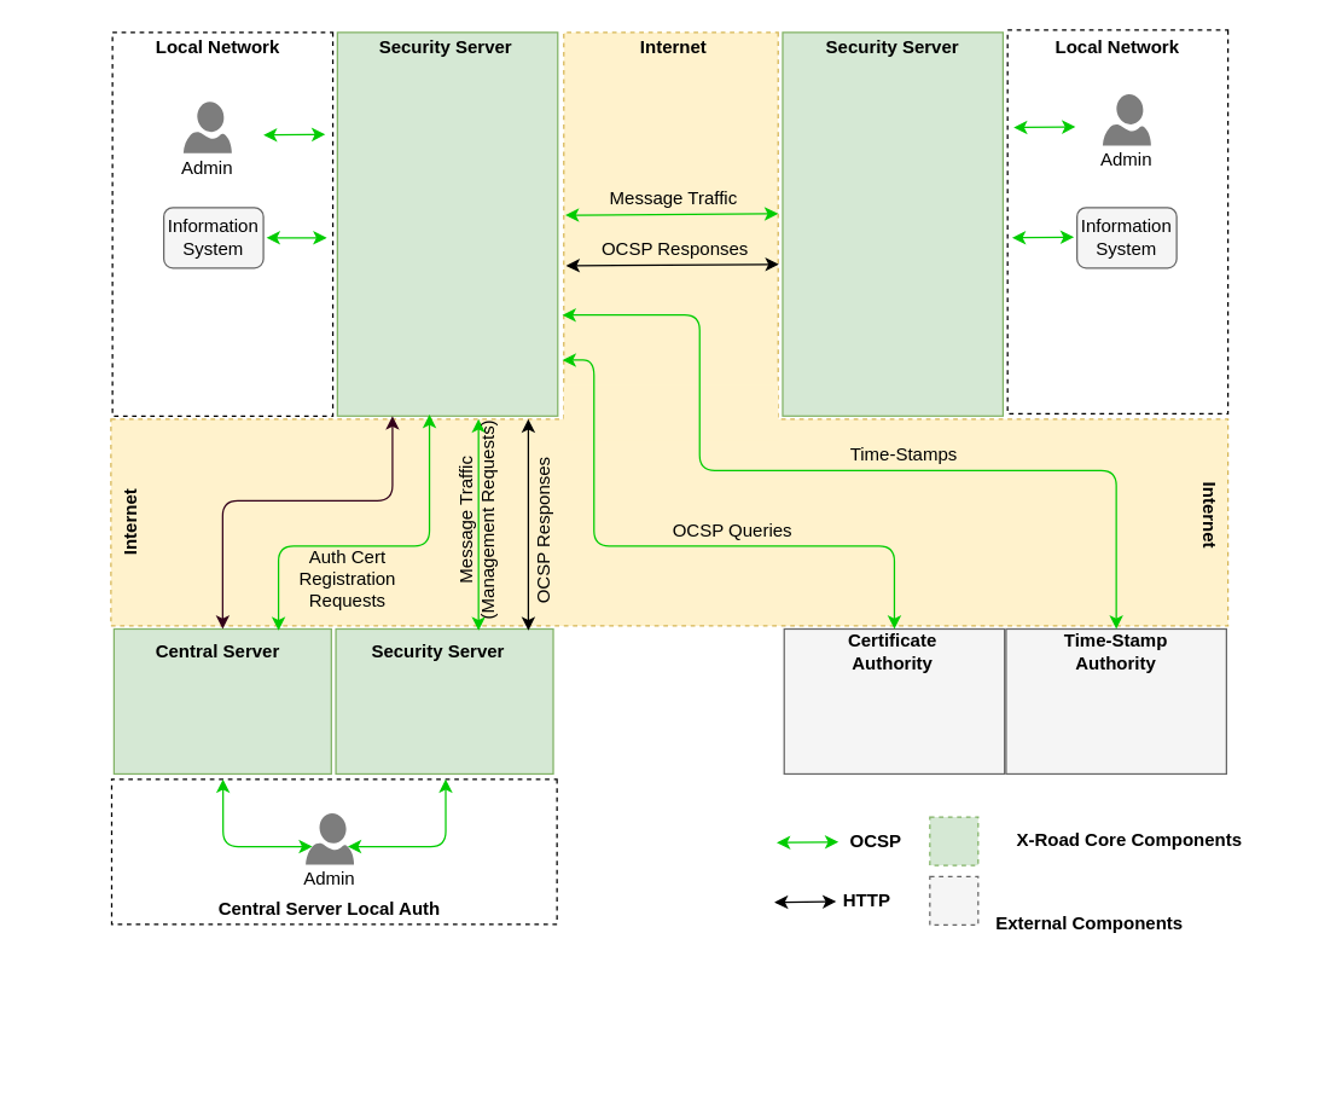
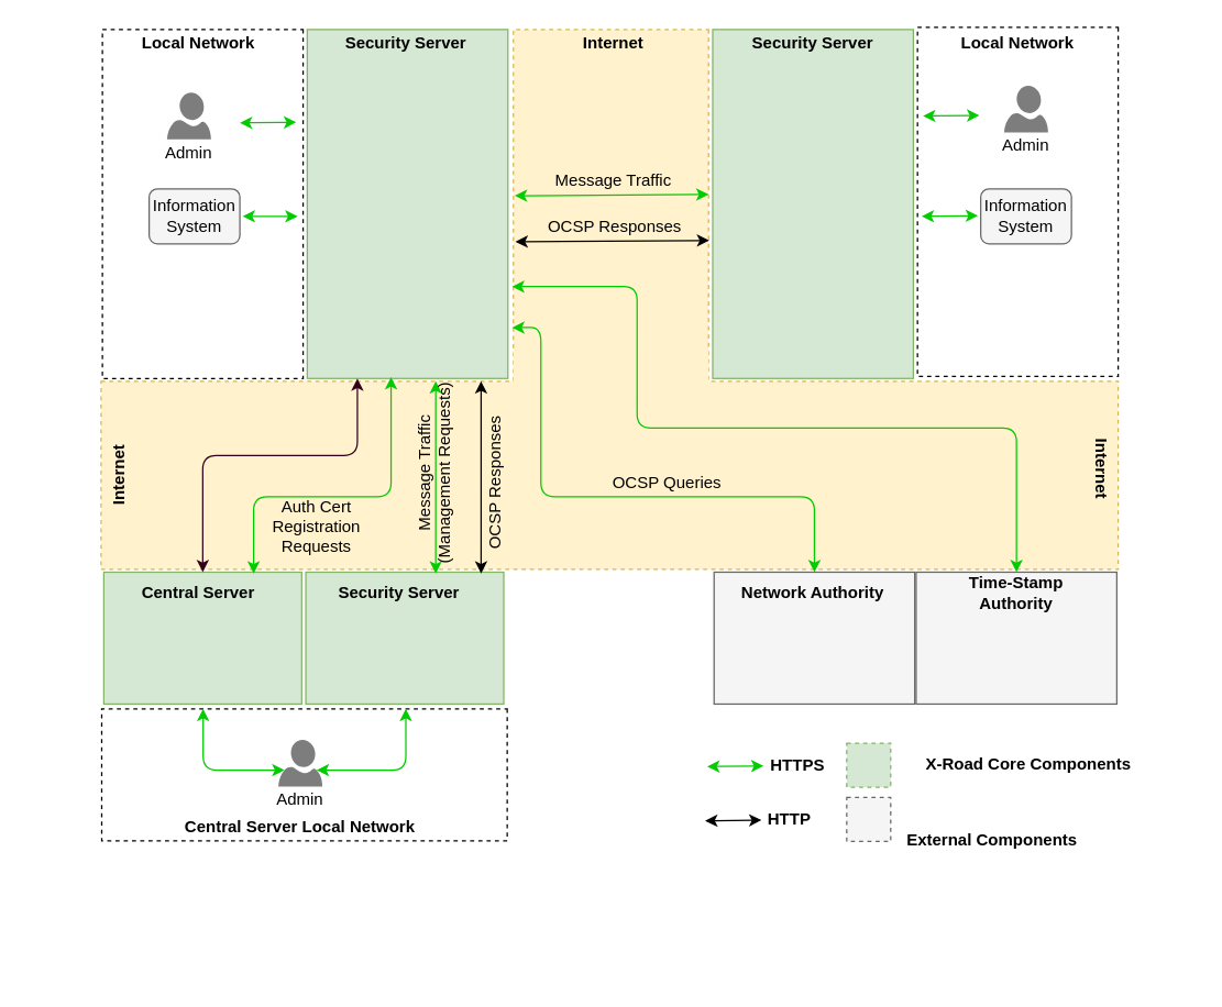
  <mxCell id="0" />
  <mxCell id="1" parent="0" />
  <mxCell id="2" value="" style="rounded=0;whiteSpace=wrap;html=1;glass=0;dashed=1;rotation=90;" parent="1" vertex="1"><mxGeometry x="20" y="75" width="254" height="146" as="geometry" /></mxCell>
  <mxCell id="3" value="" style="rounded=0;whiteSpace=wrap;html=1;glass=0;rotation=90;fillColor=#d5e8d4;strokeColor=#82b366;gradientColor=none;" parent="1" vertex="1"><mxGeometry x="169" y="75" width="254" height="146" as="geometry" /></mxCell>
  <mxCell id="4" value="" style="rounded=0;whiteSpace=wrap;html=1;glass=0;dashed=1;fillColor=#fff2cc;rotation=90;strokeColor=#d6b656;" parent="1" vertex="1"><mxGeometry x="306" y="88" width="276" height="142" as="geometry" /></mxCell>
  <mxCell id="5" value="Local Network" style="text;html=1;strokeColor=none;fillColor=none;align=center;verticalAlign=middle;whiteSpace=wrap;rounded=0;glass=0;fontStyle=1" parent="1" vertex="1"><mxGeometry x="89" y="21" width="110" height="20" as="geometry" /></mxCell>
  <mxCell id="6" value="Security Server" style="text;html=1;strokeColor=none;fillColor=none;align=center;verticalAlign=middle;whiteSpace=wrap;rounded=0;glass=0;fontStyle=1" parent="1" vertex="1"><mxGeometry x="240" y="21" width="110" height="20" as="geometry" /></mxCell>
  <mxCell id="7" value="Internet" style="text;html=1;strokeColor=none;fillColor=none;align=center;verticalAlign=middle;whiteSpace=wrap;rounded=0;glass=0;fontStyle=1" parent="1" vertex="1"><mxGeometry x="391" y="21" width="110" height="20" as="geometry" /></mxCell>
  <mxCell id="8" value="" style="shadow=0;dashed=0;html=1;strokeColor=none;labelPosition=center;verticalLabelPosition=bottom;verticalAlign=top;align=center;shape=mxgraph.azure.user;fillColor=#7D7D7D;glass=0;" parent="1" vertex="1"><mxGeometry x="121" y="67" width="32" height="34" as="geometry" /></mxCell>
  <mxCell id="9" value="Information System" style="rounded=1;whiteSpace=wrap;html=1;glass=0;strokeColor=#666666;fillColor=#f5f5f5;gradientColor=none;" parent="1" vertex="1"><mxGeometry x="108" y="137" width="66" height="40" as="geometry" /></mxCell>
  <mxCell id="10" value="" style="rounded=0;whiteSpace=wrap;html=1;glass=0;rotation=90;fillColor=#d5e8d4;strokeColor=#82b366;gradientColor=none;" parent="1" vertex="1"><mxGeometry x="464" y="75" width="254" height="146" as="geometry" /></mxCell>
  <mxCell id="11" value="Security Server" style="text;html=1;strokeColor=none;fillColor=none;align=center;verticalAlign=middle;whiteSpace=wrap;rounded=0;glass=0;fontStyle=1" parent="1" vertex="1"><mxGeometry x="536" y="21" width="110" height="20" as="geometry" /></mxCell>
  <mxCell id="12" value="" style="rounded=0;whiteSpace=wrap;html=1;glass=0;dashed=1;rotation=90;" parent="1" vertex="1"><mxGeometry x="613" y="73.5" width="254" height="146" as="geometry" /></mxCell>
  <mxCell id="13" value="Local Network" style="text;html=1;strokeColor=none;fillColor=none;align=center;verticalAlign=middle;whiteSpace=wrap;rounded=0;glass=0;fontStyle=1" parent="1" vertex="1"><mxGeometry x="685" y="20.5" width="110" height="20" as="geometry" /></mxCell>
  <mxCell id="14" value="" style="shadow=0;dashed=0;html=1;strokeColor=none;labelPosition=center;verticalLabelPosition=bottom;verticalAlign=top;align=center;shape=mxgraph.azure.user;fillColor=#7D7D7D;glass=0;" parent="1" vertex="1"><mxGeometry x="730" y="62" width="32" height="34" as="geometry" /></mxCell>
  <mxCell id="15" value="" style="endArrow=classic;startArrow=classic;html=1;exitX=1;exitY=0.5;exitDx=0;exitDy=0;fillColor=#d5e8d4;strokeColor=#00CC00;" parent="1" edge="1"><mxGeometry width="50" height="50" relative="1" as="geometry"><mxPoint x="176" y="157" as="sourcePoint" /><mxPoint x="216" y="157" as="targetPoint" /></mxGeometry></mxCell>
  <mxCell id="16" value="" style="endArrow=classic;startArrow=classic;html=1;exitX=0.441;exitY=1.026;exitDx=0;exitDy=0;fillColor=#d5e8d4;strokeColor=#00CC00;entryX=0.437;entryY=-0.004;entryDx=0;entryDy=0;entryPerimeter=0;exitPerimeter=0;" parent="1" edge="1"><mxGeometry width="50" height="50" relative="1" as="geometry"><mxPoint x="374" y="142" as="sourcePoint" /><mxPoint x="515" y="141" as="targetPoint" /></mxGeometry></mxCell>
  <mxCell id="17" value="" style="endArrow=classic;startArrow=classic;html=1;exitX=0.441;exitY=1.026;exitDx=0;exitDy=0;fillColor=#d5e8d4;strokeColor=#000000;entryX=0.437;entryY=-0.004;entryDx=0;entryDy=0;entryPerimeter=0;exitPerimeter=0;" parent="1" edge="1"><mxGeometry width="50" height="50" relative="1" as="geometry"><mxPoint x="374.5" y="175.5" as="sourcePoint" /><mxPoint x="515.5" y="174.5" as="targetPoint" /></mxGeometry></mxCell>
  <mxCell id="18" value="" style="endArrow=classic;startArrow=classic;html=1;fillColor=#d5e8d4;strokeColor=#00CC00;" parent="1" edge="1"><mxGeometry width="50" height="50" relative="1" as="geometry"><mxPoint x="174" y="89" as="sourcePoint" /><mxPoint x="215" y="88.5" as="targetPoint" /></mxGeometry></mxCell>
  <mxCell id="19" value="Admin" style="text;html=1;strokeColor=none;fillColor=none;align=center;verticalAlign=middle;whiteSpace=wrap;rounded=0;glass=0;" parent="1" vertex="1"><mxGeometry x="82" y="101" width="110" height="20" as="geometry" /></mxCell>
  <mxCell id="20" value="Information System" style="rounded=1;whiteSpace=wrap;html=1;glass=0;strokeColor=#666666;fillColor=#f5f5f5;gradientColor=none;" parent="1" vertex="1"><mxGeometry x="713" y="137" width="66" height="40" as="geometry" /></mxCell>
  <mxCell id="21" value="Admin" style="text;html=1;strokeColor=none;fillColor=none;align=center;verticalAlign=middle;whiteSpace=wrap;rounded=0;glass=0;" parent="1" vertex="1"><mxGeometry x="691" y="96" width="110" height="20" as="geometry" /></mxCell>
  <mxCell id="22" value="Message Traffic" style="text;html=1;strokeColor=none;fillColor=none;align=center;verticalAlign=middle;whiteSpace=wrap;rounded=0;glass=0;" parent="1" vertex="1"><mxGeometry x="391" y="121" width="110" height="20" as="geometry" /></mxCell>
  <mxCell id="23" value="OCSP Responses" style="text;html=1;strokeColor=none;fillColor=none;align=center;verticalAlign=middle;whiteSpace=wrap;rounded=0;glass=0;" parent="1" vertex="1"><mxGeometry x="392" y="155" width="110" height="20" as="geometry" /></mxCell>
  <mxCell id="24" value="Security Server" style="text;html=1;strokeColor=none;fillColor=none;align=center;verticalAlign=middle;whiteSpace=wrap;rounded=0;glass=0;fontStyle=1" parent="1" vertex="1"><mxGeometry x="246" y="381" width="110" height="20" as="geometry" /></mxCell>
  <mxCell id="25" value="" style="rounded=0;whiteSpace=wrap;html=1;glass=0;dashed=1;fillColor=#fff2cc;rotation=0;strokeColor=#d6b656;" parent="1" vertex="1"><mxGeometry x="73" y="277" width="740" height="137" as="geometry" /></mxCell>
  <mxCell id="26" value="" style="rounded=0;whiteSpace=wrap;html=1;glass=0;rotation=90;fillColor=#d5e8d4;strokeColor=#82b366;gradientColor=none;" parent="1" vertex="1"><mxGeometry x="99" y="392" width="96" height="144" as="geometry" /></mxCell>
  <mxCell id="27" value="" style="rounded=0;whiteSpace=wrap;html=1;glass=0;rotation=90;fillColor=#d5e8d4;strokeColor=#82b366;gradientColor=none;" parent="1" vertex="1"><mxGeometry x="246" y="392" width="96" height="144" as="geometry" /></mxCell>
  <mxCell id="28" value="" style="rounded=0;whiteSpace=wrap;html=1;glass=0;rotation=90;dashed=1;" parent="1" vertex="1"><mxGeometry x="173" y="416" width="96" height="295" as="geometry" /></mxCell>
  <mxCell id="29" value="Security Server" style="text;html=1;strokeColor=none;fillColor=none;align=center;verticalAlign=middle;whiteSpace=wrap;rounded=0;glass=0;fontStyle=1" parent="1" vertex="1"><mxGeometry x="235" y="421" width="110" height="20" as="geometry" /></mxCell>
  <mxCell id="30" value="Central Server" style="text;html=1;strokeColor=none;fillColor=none;align=center;verticalAlign=middle;whiteSpace=wrap;rounded=0;glass=0;fontStyle=1" parent="1" vertex="1"><mxGeometry x="89" y="421" width="110" height="20" as="geometry" /></mxCell>
  <mxCell id="31" value="" style="shadow=0;dashed=0;html=1;strokeColor=none;labelPosition=center;verticalLabelPosition=bottom;verticalAlign=top;align=center;shape=mxgraph.azure.user;fillColor=#7D7D7D;glass=0;" parent="1" vertex="1"><mxGeometry x="202" y="538" width="32" height="34" as="geometry" /></mxCell>
  <mxCell id="32" value="Admin" style="text;html=1;strokeColor=none;fillColor=none;align=center;verticalAlign=middle;whiteSpace=wrap;rounded=0;glass=0;" parent="1" vertex="1"><mxGeometry x="163" y="572" width="110" height="20" as="geometry" /></mxCell>
- <mxCell id="33" value="Central Server Local Auth" style="text;html=1;strokeColor=none;fillColor=none;align=center;verticalAlign=middle;whiteSpace=wrap;rounded=0;glass=0;fontStyle=1" parent="1" vertex="1"><mxGeometry x="121" y="592" width="194" height="20" as="geometry" /></mxCell>
+ <mxCell id="33" value="Central Server Local Network" style="text;html=1;strokeColor=none;fillColor=none;align=center;verticalAlign=middle;whiteSpace=wrap;rounded=0;glass=0;fontStyle=1" parent="1" vertex="1"><mxGeometry x="121" y="592" width="194" height="20" as="geometry" /></mxCell>
  <mxCell id="34" value="" style="endArrow=classic;startArrow=classic;html=1;fillColor=#d5e8d4;strokeColor=#00CC00;exitX=0;exitY=0.75;exitDx=0;exitDy=0;entryX=0.14;entryY=0.65;entryDx=0;entryDy=0;entryPerimeter=0;edgeStyle=orthogonalEdgeStyle;" parent="1" source="28" target="31" edge="1"><mxGeometry width="50" height="50" relative="1" as="geometry"><mxPoint x="126.5" y="555" as="sourcePoint" /><mxPoint x="167.5" y="554.5" as="targetPoint" /><Array as="points"><mxPoint x="147" y="560" /></Array></mxGeometry></mxCell>
  <mxCell id="35" value="" style="endArrow=classic;startArrow=classic;html=1;fillColor=#d5e8d4;strokeColor=#00CC00;exitX=0.87;exitY=0.65;exitDx=0;exitDy=0;entryX=0;entryY=0.25;entryDx=0;entryDy=0;exitPerimeter=0;edgeStyle=orthogonalEdgeStyle;" parent="1" source="31" target="28" edge="1"><mxGeometry width="50" height="50" relative="1" as="geometry"><mxPoint x="157.333" y="525.333" as="sourcePoint" /><mxPoint x="216.667" y="570" as="targetPoint" /><Array as="points"><mxPoint x="295" y="560" /></Array></mxGeometry></mxCell>
  <mxCell id="36" value="" style="endArrow=classic;startArrow=classic;html=1;fillColor=#d5e8d4;strokeColor=#00CC00;" parent="1" edge="1"><mxGeometry width="50" height="50" relative="1" as="geometry"><mxPoint x="671" y="84" as="sourcePoint" /><mxPoint x="712" y="83.5" as="targetPoint" /></mxGeometry></mxCell>
  <mxCell id="37" value="" style="endArrow=classic;startArrow=classic;html=1;fillColor=#d5e8d4;strokeColor=#00CC00;" parent="1" edge="1"><mxGeometry width="50" height="50" relative="1" as="geometry"><mxPoint x="670" y="157" as="sourcePoint" /><mxPoint x="711" y="156.5" as="targetPoint" /></mxGeometry></mxCell>
  <mxCell id="38" value="" style="endArrow=classic;startArrow=classic;html=1;fillColor=#d5e8d4;strokeColor=#000000;" parent="1" edge="1"><mxGeometry width="50" height="50" relative="1" as="geometry"><mxPoint x="349.5" y="277" as="sourcePoint" /><mxPoint x="349.5" y="417" as="targetPoint" /></mxGeometry></mxCell>
  <mxCell id="39" value="" style="endArrow=classic;startArrow=classic;html=1;fillColor=#d5e8d4;strokeColor=#00CC00;" parent="1" edge="1"><mxGeometry width="50" height="50" relative="1" as="geometry"><mxPoint x="316.5" y="277" as="sourcePoint" /><mxPoint x="316.5" y="417" as="targetPoint" /></mxGeometry></mxCell>
  <mxCell id="40" value="Message Traffic&lt;br&gt;(Management Requests)&lt;br&gt;" style="text;html=1;strokeColor=none;fillColor=none;align=center;verticalAlign=middle;whiteSpace=wrap;rounded=0;glass=0;rotation=-90;" parent="1" vertex="1"><mxGeometry x="245" y="334" width="141" height="20" as="geometry" /></mxCell>
  <mxCell id="41" value="OCSP Responses" style="text;html=1;strokeColor=none;fillColor=none;align=center;verticalAlign=middle;whiteSpace=wrap;rounded=0;glass=0;rotation=-90;" parent="1" vertex="1"><mxGeometry x="305" y="341" width="110" height="20" as="geometry" /></mxCell>
  <mxCell id="42" value="" style="endArrow=classic;startArrow=classic;html=1;fillColor=#d5e8d4;strokeColor=#00CC00;edgeStyle=orthogonalEdgeStyle;" parent="1" edge="1"><mxGeometry width="50" height="50" relative="1" as="geometry"><mxPoint x="284" y="274" as="sourcePoint" /><mxPoint x="184" y="417" as="targetPoint" /><Array as="points"><mxPoint x="284" y="361" /><mxPoint x="184" y="361" /></Array></mxGeometry></mxCell>
  <mxCell id="43" value="" style="endArrow=classic;startArrow=classic;html=1;fillColor=#d5e8d4;strokeColor=#33001A;exitX=1;exitY=0.75;exitDx=0;exitDy=0;entryX=0;entryY=0.5;entryDx=0;entryDy=0;edgeStyle=orthogonalEdgeStyle;" parent="1" source="3" target="26" edge="1"><mxGeometry width="50" height="50" relative="1" as="geometry"><mxPoint x="369.5" y="297" as="sourcePoint" /><mxPoint x="369.5" y="437" as="targetPoint" /><Array as="points"><mxPoint x="260" y="331" /><mxPoint x="147" y="331" /></Array></mxGeometry></mxCell>
  <mxCell id="44" value="Auth Cert Registration Requests" style="text;html=1;strokeColor=none;fillColor=none;align=center;verticalAlign=middle;whiteSpace=wrap;rounded=0;glass=0;" parent="1" vertex="1"><mxGeometry x="170" y="373" width="120" height="20" as="geometry" /></mxCell>
  <mxCell id="45" value="" style="rounded=0;whiteSpace=wrap;html=1;glass=0;rotation=90;fillColor=#f5f5f5;strokeColor=#666666;fontColor=#333333;" parent="1" vertex="1"><mxGeometry x="544" y="391" width="96" height="146" as="geometry" /></mxCell>
  <mxCell id="46" value="" style="rounded=0;whiteSpace=wrap;html=1;glass=0;rotation=90;fillColor=#f5f5f5;strokeColor=#666666;fontColor=#333333;" parent="1" vertex="1"><mxGeometry x="691" y="391" width="96" height="146" as="geometry" /></mxCell>
- <mxCell id="47" value="Certificate Authority" style="text;html=1;strokeColor=none;fillColor=none;align=center;verticalAlign=middle;whiteSpace=wrap;rounded=0;glass=0;fontStyle=1" parent="1" vertex="1"><mxGeometry x="536" y="421" width="110" height="20" as="geometry" /></mxCell>
+ <mxCell id="47" value="Network Authority" style="text;html=1;strokeColor=none;fillColor=none;align=center;verticalAlign=middle;whiteSpace=wrap;rounded=0;glass=0;fontStyle=1" parent="1" vertex="1"><mxGeometry x="536" y="421" width="110" height="20" as="geometry" /></mxCell>
  <mxCell id="48" value="Time-Stamp Authority" style="text;html=1;strokeColor=none;fillColor=none;align=center;verticalAlign=middle;whiteSpace=wrap;rounded=0;glass=0;fontStyle=1" parent="1" vertex="1"><mxGeometry x="684" y="421" width="110" height="20" as="geometry" /></mxCell>
- <mxCell id="49" value="Time-Stamps" style="text;html=1;strokeColor=none;fillColor=none;align=center;verticalAlign=middle;whiteSpace=wrap;rounded=0;glass=0;" parent="1" vertex="1"><mxGeometry x="507" y="291" width="183" height="20" as="geometry" /></mxCell>
  <mxCell id="50" value="OCSP Queries" style="text;html=1;strokeColor=none;fillColor=none;align=center;verticalAlign=middle;whiteSpace=wrap;rounded=0;glass=0;" parent="1" vertex="1"><mxGeometry x="423" y="341" width="124" height="20" as="geometry" /></mxCell>
  <mxCell id="51" value="" style="endArrow=classic;startArrow=classic;html=1;fillColor=#d5e8d4;strokeColor=#00CC00;" parent="1" edge="1"><mxGeometry width="50" height="50" relative="1" as="geometry"><mxPoint x="514" y="557.5" as="sourcePoint" /><mxPoint x="555" y="557" as="targetPoint" /></mxGeometry></mxCell>
  <mxCell id="52" value="" style="endArrow=classic;startArrow=classic;html=1;fillColor=#d5e8d4;strokeColor=#000000;" parent="1" edge="1"><mxGeometry width="50" height="50" relative="1" as="geometry"><mxPoint x="512.5" y="597" as="sourcePoint" /><mxPoint x="553.5" y="596.5" as="targetPoint" /></mxGeometry></mxCell>
- <mxCell id="53" value="OCSP" style="text;html=1;strokeColor=none;fillColor=none;align=center;verticalAlign=middle;whiteSpace=wrap;rounded=0;glass=0;fontStyle=1" parent="1" vertex="1"><mxGeometry x="554.5" y="546.5" width="50" height="20" as="geometry" /></mxCell>
+ <mxCell id="53" value="HTTPS" style="text;html=1;strokeColor=none;fillColor=none;align=center;verticalAlign=middle;whiteSpace=wrap;rounded=0;glass=0;fontStyle=1" parent="1" vertex="1"><mxGeometry x="554.5" y="546.5" width="50" height="20" as="geometry" /></mxCell>
  <mxCell id="54" value="HTTP" style="text;html=1;strokeColor=none;fillColor=none;align=center;verticalAlign=middle;whiteSpace=wrap;rounded=0;glass=0;fontStyle=1" parent="1" vertex="1"><mxGeometry x="548.5" y="585.5" width="50" height="20" as="geometry" /></mxCell>
  <mxCell id="55" value="Internet" style="text;html=1;strokeColor=none;fillColor=none;align=center;verticalAlign=middle;whiteSpace=wrap;rounded=0;glass=0;fontStyle=1;rotation=90;" parent="1" vertex="1"><mxGeometry x="746" y="331" width="110" height="20" as="geometry" /></mxCell>
  <mxCell id="56" value="Internet" style="text;html=1;strokeColor=none;fillColor=none;align=center;verticalAlign=middle;whiteSpace=wrap;rounded=0;glass=0;fontStyle=1;rotation=-90;" parent="1" vertex="1"><mxGeometry x="31" y="335.5" width="110" height="20" as="geometry" /></mxCell>
  <mxCell id="57" value="" style="rounded=0;whiteSpace=wrap;html=1;glass=0;dashed=1;fillColor=#fff2cc;rotation=90;strokeColor=none;" parent="1" vertex="1"><mxGeometry x="425.5" y="202" width="37" height="142" as="geometry" /></mxCell>
  <mxCell id="58" value="" style="endArrow=classic;startArrow=classic;html=1;fillColor=#d5e8d4;strokeColor=#00CC00;entryX=0;entryY=0.5;entryDx=0;entryDy=0;exitX=0.678;exitY=1.007;exitDx=0;exitDy=0;edgeStyle=orthogonalEdgeStyle;exitPerimeter=0;" parent="1" source="4" target="46" edge="1"><mxGeometry width="50" height="50" relative="1" as="geometry"><mxPoint x="326.5" y="287" as="sourcePoint" /><mxPoint x="326.5" y="427" as="targetPoint" /><Array as="points"><mxPoint x="463" y="208" /><mxPoint x="463" y="311" /><mxPoint x="739" y="311" /></Array></mxGeometry></mxCell>
  <mxCell id="59" value="" style="endArrow=classic;startArrow=classic;html=1;fillColor=#d5e8d4;strokeColor=#00CC00;exitX=0.854;exitY=-0.021;exitDx=0;exitDy=0;exitPerimeter=0;edgeStyle=orthogonalEdgeStyle;entryX=0;entryY=0.5;entryDx=0;entryDy=0;" parent="1" source="3" target="45" edge="1"><mxGeometry width="50" height="50" relative="1" as="geometry"><mxPoint x="443.5" y="341" as="sourcePoint" /><mxPoint x="591" y="411" as="targetPoint" /><Array as="points"><mxPoint x="393" y="238" /><mxPoint x="393" y="361" /><mxPoint x="592" y="361" /></Array></mxGeometry></mxCell>
  <mxCell id="60" value="" style="whiteSpace=wrap;html=1;aspect=fixed;glass=0;dashed=1;strokeColor=#82b366;fillColor=#d5e8d4;gradientColor=none;" parent="1" vertex="1"><mxGeometry x="615.5" y="540.5" width="32" height="32" as="geometry" /></mxCell>
  <mxCell id="61" value="" style="whiteSpace=wrap;html=1;aspect=fixed;glass=0;dashed=1;strokeColor=#666666;fillColor=#f5f5f5;gradientColor=none;" parent="1" vertex="1"><mxGeometry x="615.5" y="580" width="32" height="32" as="geometry" /></mxCell>
  <mxCell id="62" value="X-Road Core Components" style="text;html=1;strokeColor=none;fillColor=none;align=center;verticalAlign=middle;whiteSpace=wrap;rounded=0;glass=0;fontStyle=1" parent="1" vertex="1"><mxGeometry x="670.5" y="545.5" width="154" height="20" as="geometry" /></mxCell>
  <mxCell id="63" value="External Components" style="text;html=1;strokeColor=none;fillColor=none;align=center;verticalAlign=middle;whiteSpace=wrap;rounded=0;glass=0;fontStyle=1" parent="1" vertex="1"><mxGeometry x="653.5" y="600.5" width="135" height="20" as="geometry" /></mxCell>
